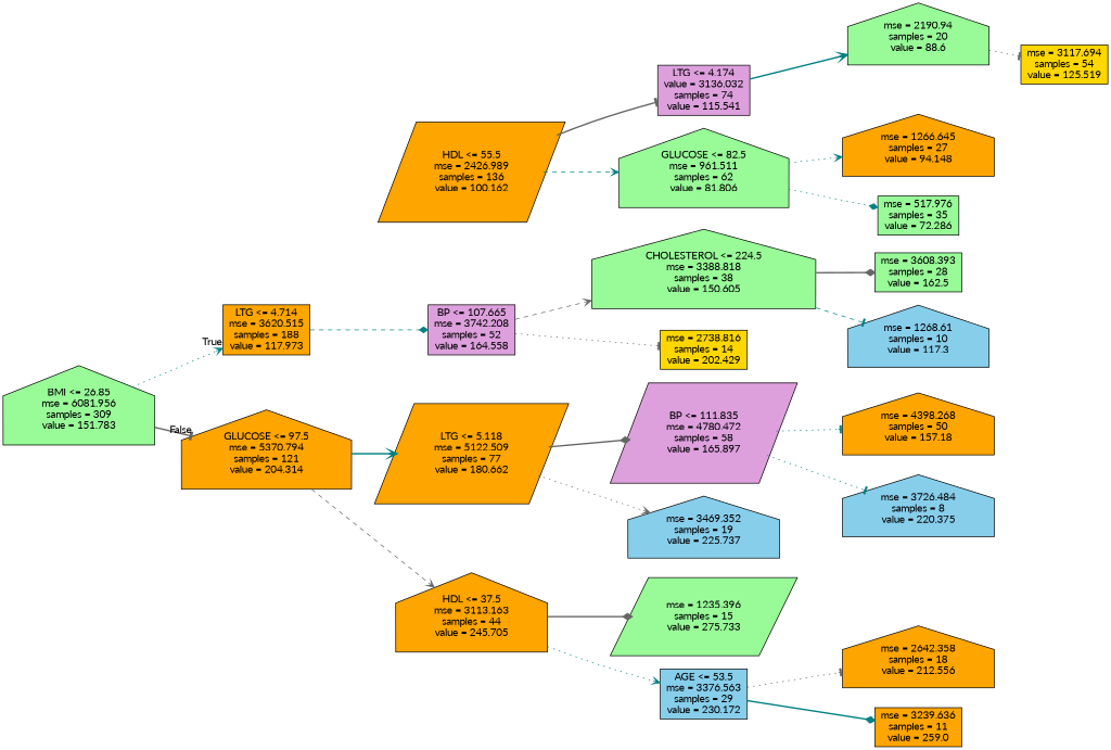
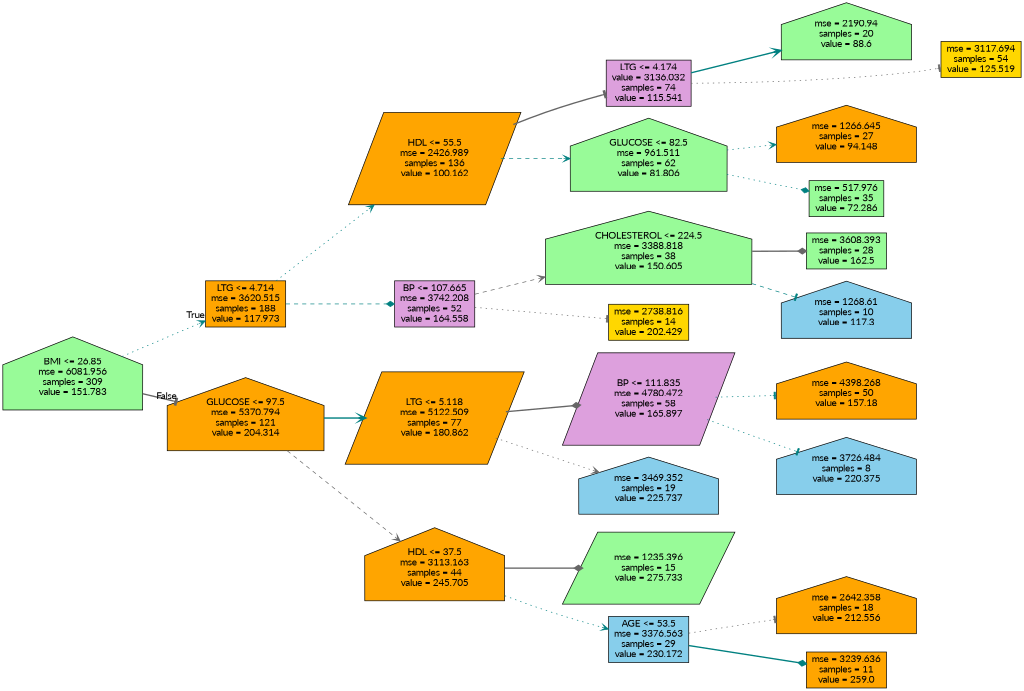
  digraph {
    fontname=Lato
    rankdir=LR
    node [color=black fillcolor=orange fontname=Lato shape=house style=filled]
    edge [arrowhead=vee color=teal fontname=Lato style=dotted]
    n1 [fillcolor=palegreen label="BMI <= 26.85\nmse = 6081.956\nsamples = 309\nvalue = 151.783"]
    n2 [label="LTG <= 4.714\nmse = 3620.515\nsamples = 188\nvalue = 117.973" shape=box]
    n3 [label="GLUCOSE <= 97.5\nmse = 5370.794\nsamples = 121\nvalue = 204.314"]
    n4 [label="HDL <= 55.5\nmse = 2426.989\nsamples = 136\nvalue = 100.162" shape=parallelogram]
    n5 [fillcolor=plum label="BP <= 107.665\nmse = 3742.208\nsamples = 52\nvalue = 164.558" shape=box]
-   n6 [label="LTG <= 5.118\nmse = 5122.509\nsamples = 77\nvalue = 180.662" shape=parallelogram]
+   n6 [label="LTG <= 5.118\nmse = 5122.509\nsamples = 77\nvalue = 180.862" shape=parallelogram]
    n7 [label="HDL <= 37.5\nmse = 3113.163\nsamples = 44\nvalue = 245.705"]
    n8 [fillcolor=plum label="LTG <= 4.174\nvalue = 3136.032\nsamples = 74\nvalue = 115.541" shape=box]
    n9 [fillcolor=palegreen label="GLUCOSE <= 82.5\nmse = 961.511\nsamples = 62\nvalue = 81.806"]
    n10 [fillcolor=palegreen label="CHOLESTEROL <= 224.5\nmse = 3388.818\nsamples = 38\nvalue = 150.605"]
    n11 [fillcolor=gold label="mse = 2738.816\nsamples = 14\nvalue = 202.429" shape=box]
    n12 [fillcolor=palegreen label="mse = 2190.94\nsamples = 20\nvalue = 88.6"]
    n13 [fillcolor=gold label="mse = 3117.694\nsamples = 54\nvalue = 125.519" shape=box]
    n14 [label="mse = 1266.645\nsamples = 27\nvalue = 94.148"]
    n15 [fillcolor=palegreen label="mse = 517.976\nsamples = 35\nvalue = 72.286" shape=box]
    n16 [fillcolor=palegreen label="mse = 3608.393\nsamples = 28\nvalue = 162.5" shape=box]
    n17 [fillcolor=skyblue label="mse = 1268.61\nsamples = 10\nvalue = 117.3"]
    n18 [fillcolor=plum label="BP <= 111.835\nmse = 4780.472\nsamples = 58\nvalue = 165.897" shape=parallelogram]
    n19 [fillcolor=skyblue label="mse = 3469.352\nsamples = 19\nvalue = 225.737"]
    n20 [fillcolor=palegreen label="mse = 1235.396\nsamples = 15\nvalue = 275.733" shape=parallelogram]
    n21 [fillcolor=skyblue label="AGE <= 53.5\nmse = 3376.563\nsamples = 29\nvalue = 230.172" shape=box]
    n22 [label="mse = 4398.268\nsamples = 50\nvalue = 157.18"]
    n23 [fillcolor=skyblue label="mse = 3726.484\nsamples = 8\nvalue = 220.375"]
    n24 [label="mse = 2642.358\nsamples = 18\nvalue = 212.556"]
    n25 [label="mse = 3239.636\nsamples = 11\nvalue = 259.0" shape=box]
    n1 -> n2 [headlabel=True labelangle=45 labeldistance=2.5]
    n1 -> n3 [arrowhead=tee color=gray40 headlabel=False labelangle=-45 labeldistance=2.5 style=bold]
+   n2 -> n4
    n2 -> n5 [arrowhead=diamond style=dashed]
    n3 -> n6 [style=bold]
    n3 -> n7 [color=gray40 style=dashed]
    n4 -> n8 [arrowhead=tee color=gray40 style=bold]
    n4 -> n9 [style=dashed]
    n5 -> n10 [color=gray40 style=dashed]
    n5 -> n11 [arrowhead=tee color=gray40]
    n6 -> n18 [arrowhead=diamond color=gray40 style=bold]
    n6 -> n19 [color=gray40]
    n7 -> n20 [arrowhead=diamond color=gray40 style=bold]
    n7 -> n21
    n8 -> n12 [style=bold]
-   n12 -> n13 [arrowhead=tee color=gray40]
+   n8 -> n13 [arrowhead=tee color=gray40]
    n9 -> n14
    n9 -> n15 [arrowhead=diamond]
    n10 -> n16 [arrowhead=diamond color=gray40 style=bold]
    n10 -> n17 [arrowhead=tee style=dashed]
    n18 -> n22 [arrowhead=tee]
    n18 -> n23 [arrowhead=tee]
    n21 -> n24 [arrowhead=tee color=gray40]
    n21 -> n25 [arrowhead=diamond style=bold]
  }
